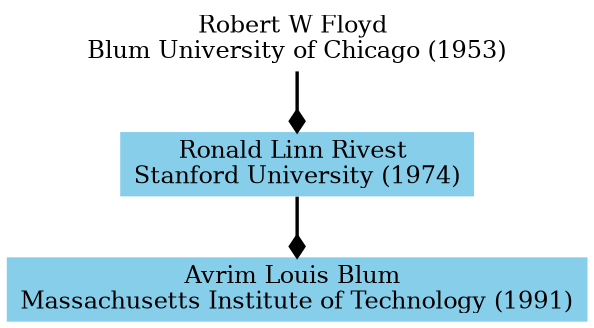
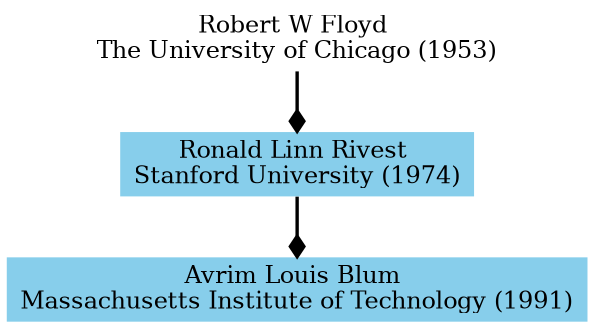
  digraph {
    node [color=brown fillcolor=skyblue shape=plaintext style=filled]
    edge [arrowhead=diamond style=bold]
    n1 [label="Avrim Louis Blum \nMassachusetts Institute of Technology (1991)"]
    n2 [color=red label="Ronald Linn Rivest \nStanford University (1974)"]
-   n3 [fillcolor=white label="Robert W Floyd \nBlum University of Chicago (1953)"]
+   n3 [fillcolor=white label="Robert W Floyd \nThe University of Chicago (1953)"]
    n2 -> n1
    n3 -> n2
  }
